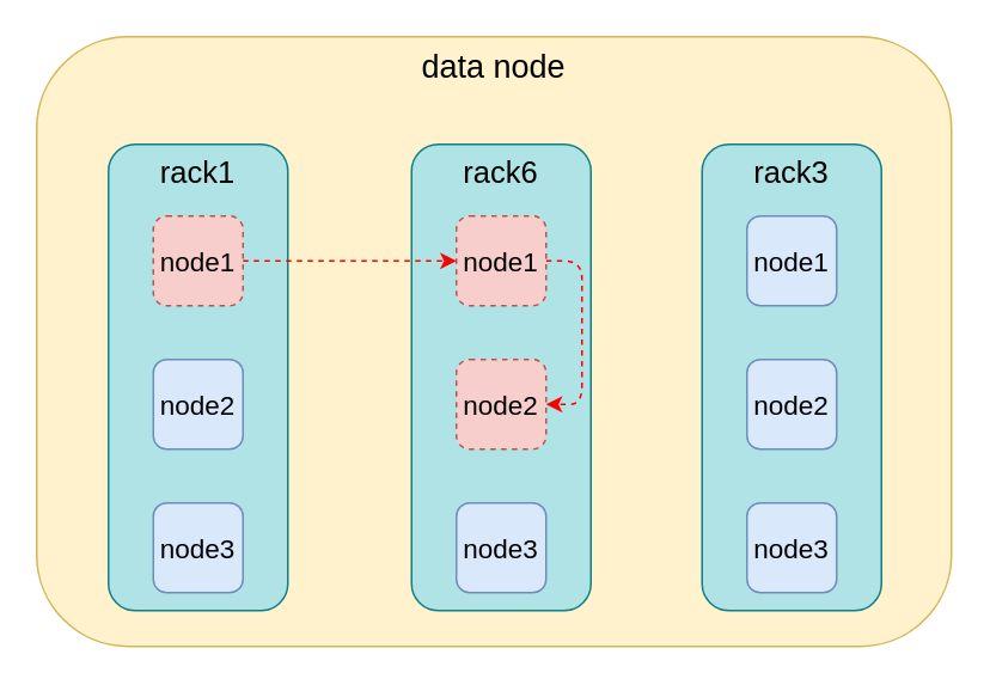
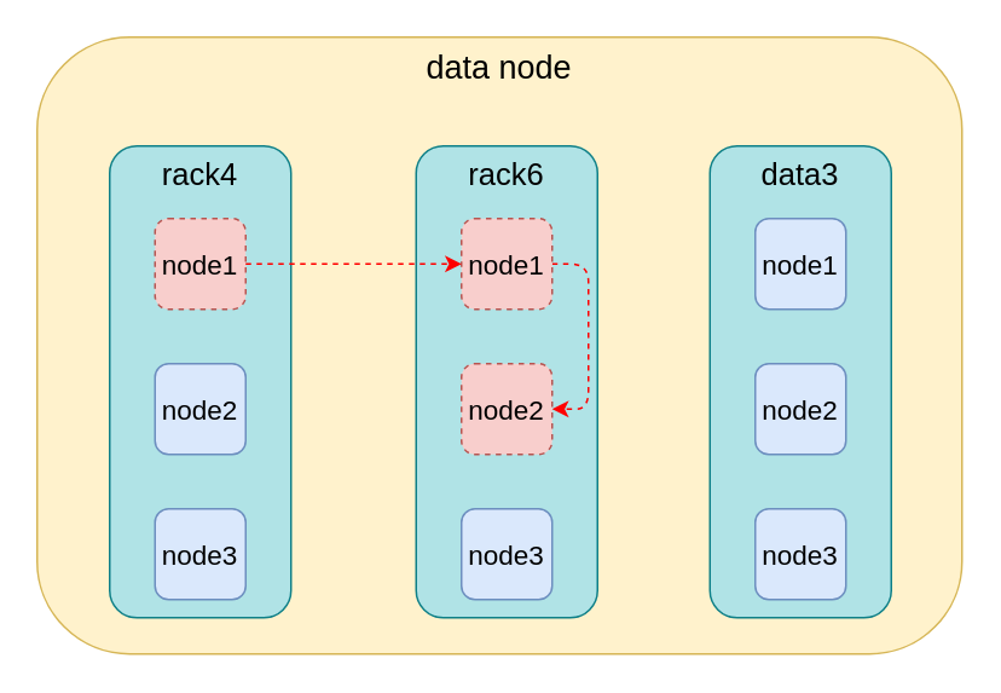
  <mxCell id="0" />
  <mxCell id="1" parent="0" />
  <mxCell id="2" value="data node" style="rounded=1;whiteSpace=wrap;html=1;fillColor=#fff2cc;strokeColor=#d6b656;fontSize=18;align=center;verticalAlign=top;spacingLeft=0;" vertex="1" parent="1"><mxGeometry x="20" y="20" width="510" height="340" as="geometry" /></mxCell>
- <mxCell id="3" value="rack1" style="rounded=1;whiteSpace=wrap;html=1;fillColor=#b0e3e6;strokeColor=#0e8088;fontSize=17;align=center;verticalAlign=top;" vertex="1" parent="1"><mxGeometry x="60" y="80" width="100" height="260" as="geometry" /></mxCell>
+ <mxCell id="3" value="rack4" style="rounded=1;whiteSpace=wrap;html=1;fillColor=#b0e3e6;strokeColor=#0e8088;fontSize=17;align=center;verticalAlign=top;" vertex="1" parent="1"><mxGeometry x="60" y="80" width="100" height="260" as="geometry" /></mxCell>
  <mxCell id="4" value="node1" style="rounded=1;whiteSpace=wrap;html=1;fillColor=#f8cecc;strokeColor=#b85450;fontSize=15;align=center;verticalAlign=middle;dashed=1;" vertex="1" parent="1"><mxGeometry x="85" y="120" width="50" height="50" as="geometry" /></mxCell>
  <mxCell id="5" value="node2" style="rounded=1;whiteSpace=wrap;html=1;fillColor=#dae8fc;strokeColor=#6c8ebf;fontSize=15;align=center;verticalAlign=middle;" vertex="1" parent="1"><mxGeometry x="85" y="200" width="50" height="50" as="geometry" /></mxCell>
  <mxCell id="6" value="node3" style="rounded=1;whiteSpace=wrap;html=1;fillColor=#dae8fc;strokeColor=#6c8ebf;fontSize=15;align=center;verticalAlign=middle;" vertex="1" parent="1"><mxGeometry x="85" y="280" width="50" height="50" as="geometry" /></mxCell>
  <mxCell id="7" value="rack6" style="rounded=1;whiteSpace=wrap;html=1;fillColor=#b0e3e6;strokeColor=#0e8088;fontSize=17;align=center;verticalAlign=top;" vertex="1" parent="1"><mxGeometry x="229" y="80" width="100" height="260" as="geometry" /></mxCell>
  <mxCell id="8" style="edgeStyle=orthogonalEdgeStyle;rounded=1;orthogonalLoop=1;jettySize=auto;html=1;exitX=1;exitY=0.5;exitDx=0;exitDy=0;entryX=1;entryY=0.5;entryDx=0;entryDy=0;fontSize=18;dashed=1;strokeColor=#FF0000;" edge="1" parent="1" source="9" target="10"><mxGeometry relative="1" as="geometry" /></mxCell>
  <mxCell id="9" value="node1" style="rounded=1;whiteSpace=wrap;html=1;fillColor=#f8cecc;strokeColor=#b85450;fontSize=15;align=center;verticalAlign=middle;dashed=1;" vertex="1" parent="1"><mxGeometry x="254" y="120" width="50" height="50" as="geometry" /></mxCell>
  <mxCell id="10" value="node2" style="rounded=1;whiteSpace=wrap;html=1;fillColor=#f8cecc;strokeColor=#b85450;fontSize=15;align=center;verticalAlign=middle;dashed=1;" vertex="1" parent="1"><mxGeometry x="254" y="200" width="50" height="50" as="geometry" /></mxCell>
  <mxCell id="11" value="node3" style="rounded=1;whiteSpace=wrap;html=1;fillColor=#dae8fc;strokeColor=#6c8ebf;fontSize=15;align=center;verticalAlign=middle;" vertex="1" parent="1"><mxGeometry x="254" y="280" width="50" height="50" as="geometry" /></mxCell>
- <mxCell id="12" value="rack3" style="rounded=1;whiteSpace=wrap;html=1;fillColor=#b0e3e6;strokeColor=#0e8088;fontSize=17;align=center;verticalAlign=top;" vertex="1" parent="1"><mxGeometry x="391" y="80" width="100" height="260" as="geometry" /></mxCell>
+ <mxCell id="12" value="data3" style="rounded=1;whiteSpace=wrap;html=1;fillColor=#b0e3e6;strokeColor=#0e8088;fontSize=17;align=center;verticalAlign=top;" vertex="1" parent="1"><mxGeometry x="391" y="80" width="100" height="260" as="geometry" /></mxCell>
  <mxCell id="13" value="node1" style="rounded=1;whiteSpace=wrap;html=1;fillColor=#dae8fc;strokeColor=#6c8ebf;fontSize=15;align=center;verticalAlign=middle;" vertex="1" parent="1"><mxGeometry x="416" y="120" width="50" height="50" as="geometry" /></mxCell>
  <mxCell id="14" value="node2" style="rounded=1;whiteSpace=wrap;html=1;fillColor=#dae8fc;strokeColor=#6c8ebf;fontSize=15;align=center;verticalAlign=middle;" vertex="1" parent="1"><mxGeometry x="416" y="200" width="50" height="50" as="geometry" /></mxCell>
  <mxCell id="15" value="node3" style="rounded=1;whiteSpace=wrap;html=1;fillColor=#dae8fc;strokeColor=#6c8ebf;fontSize=15;align=center;verticalAlign=middle;" vertex="1" parent="1"><mxGeometry x="416" y="280" width="50" height="50" as="geometry" /></mxCell>
  <mxCell id="16" style="edgeStyle=orthogonalEdgeStyle;rounded=0;orthogonalLoop=1;jettySize=auto;html=1;exitX=1;exitY=0.5;exitDx=0;exitDy=0;entryX=0;entryY=0.5;entryDx=0;entryDy=0;fontSize=18;dashed=1;fillColor=#f8cecc;strokeColor=#FF0000;" edge="1" parent="1" source="4" target="9"><mxGeometry relative="1" as="geometry" /></mxCell>
